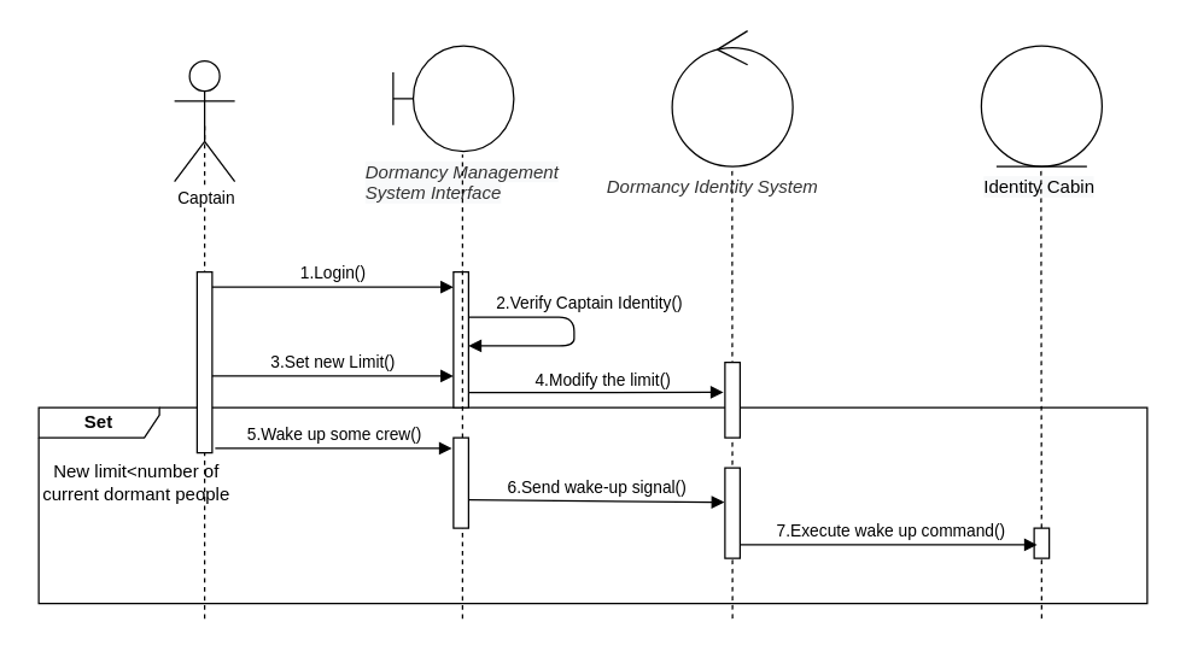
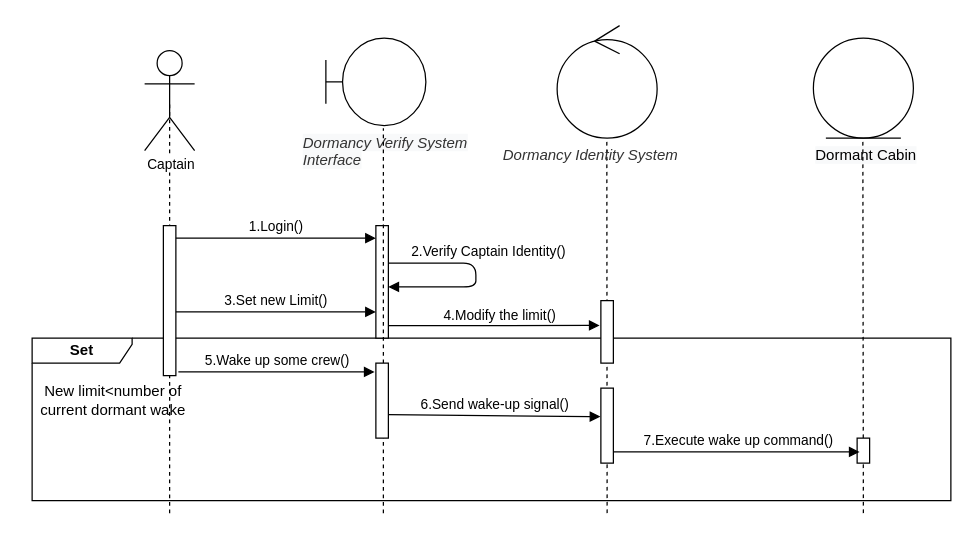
  <mxCell id="0" />
  <mxCell id="1" parent="0" />
  <mxCell id="2" value="&lt;b&gt;Set&lt;/b&gt;" style="shape=umlFrame;whiteSpace=wrap;html=1;width=80;height=20;" vertex="1" parent="1"><mxGeometry x="25" y="270" width="735" height="130" as="geometry" /></mxCell>
  <mxCell id="3" value="" style="shape=umlActor;verticalLabelPosition=bottom;verticalAlign=top;html=1;outlineConnect=0;" vertex="1" parent="1"><mxGeometry x="115" y="40" width="40" height="80" as="geometry" /></mxCell>
  <mxCell id="4" value="" style="endArrow=none;dashed=1;html=1;entryX=0.5;entryY=0.5;entryDx=0;entryDy=0;entryPerimeter=0;" edge="1" parent="1" target="3"><mxGeometry width="50" height="50" relative="1" as="geometry"><mxPoint x="135" y="410" as="sourcePoint" /><mxPoint x="170" y="140" as="targetPoint" /><Array as="points"><mxPoint x="135" y="330" /></Array></mxGeometry></mxCell>
  <mxCell id="5" value="Captain" style="edgeLabel;html=1;align=center;verticalAlign=middle;resizable=0;points=[];" vertex="1" connectable="0" parent="4"><mxGeometry x="0.845" y="4" relative="1" as="geometry"><mxPoint x="4" y="24" as="offset" /></mxGeometry></mxCell>
  <mxCell id="6" value="" style="html=1;points=[];perimeter=orthogonalPerimeter;" vertex="1" parent="1"><mxGeometry x="130" y="180" width="10" height="120" as="geometry" /></mxCell>
  <mxCell id="7" value="" style="endArrow=none;dashed=1;html=1;startArrow=none;" edge="1" parent="1" source="17"><mxGeometry width="50" height="50" relative="1" as="geometry"><mxPoint x="304.76" y="440" as="sourcePoint" /><mxPoint x="305" y="40" as="targetPoint" /></mxGeometry></mxCell>
  <mxCell id="8" value="" style="html=1;points=[];perimeter=orthogonalPerimeter;" vertex="1" parent="1"><mxGeometry x="300" y="180" width="10" height="90" as="geometry" /></mxCell>
  <mxCell id="9" value="1.Login()" style="html=1;verticalAlign=bottom;endArrow=block;" edge="1" parent="1" target="8"><mxGeometry width="80" relative="1" as="geometry"><mxPoint x="140" y="190" as="sourcePoint" /><mxPoint x="220" y="190" as="targetPoint" /></mxGeometry></mxCell>
  <mxCell id="10" value="2.Verify Captain Identity()" style="html=1;verticalAlign=bottom;endArrow=block;" edge="1" parent="1" target="8"><mxGeometry x="-0.119" y="10" width="80" relative="1" as="geometry"><mxPoint x="310" y="210" as="sourcePoint" /><mxPoint x="390" y="190" as="targetPoint" /><Array as="points"><mxPoint x="380" y="210" /><mxPoint x="380" y="229" /></Array><mxPoint as="offset" /></mxGeometry></mxCell>
  <mxCell id="11" value="" style="ellipse;shape=umlControl;whiteSpace=wrap;html=1;" vertex="1" parent="1"><mxGeometry x="445" y="20" width="80" height="90" as="geometry" /></mxCell>
  <mxCell id="12" value="" style="endArrow=none;dashed=1;html=1;" edge="1" parent="1"><mxGeometry width="50" height="50" relative="1" as="geometry"><mxPoint x="485" y="410" as="sourcePoint" /><mxPoint x="484.76" y="110" as="targetPoint" /></mxGeometry></mxCell>
  <mxCell id="13" value="" style="html=1;points=[];perimeter=orthogonalPerimeter;" vertex="1" parent="1"><mxGeometry x="480" y="240" width="10" height="50" as="geometry" /></mxCell>
  <mxCell id="14" value="3.Set new Limit()" style="html=1;verticalAlign=bottom;endArrow=block;" edge="1" parent="1"><mxGeometry width="80" relative="1" as="geometry"><mxPoint x="140" y="249" as="sourcePoint" /><mxPoint x="300" y="249" as="targetPoint" /></mxGeometry></mxCell>
  <mxCell id="15" value="" style="ellipse;shape=umlEntity;whiteSpace=wrap;html=1;" vertex="1" parent="1"><mxGeometry x="650" y="30" width="80" height="80" as="geometry" /></mxCell>
  <mxCell id="16" value="" style="shape=umlBoundary;whiteSpace=wrap;html=1;" vertex="1" parent="1"><mxGeometry x="260" y="30" width="80" height="70" as="geometry" /></mxCell>
- <mxCell id="17" value="&lt;span style=&quot;color: rgb(51 , 51 , 51) ; font-family: &amp;#34;helvetica&amp;#34; ; font-size: 12px ; font-style: italic ; font-weight: 400 ; letter-spacing: normal ; text-align: center ; text-indent: 0px ; text-transform: none ; word-spacing: 0px ; background-color: rgb(248 , 249 , 250) ; display: inline ; float: none&quot;&gt;Dormancy Management System Interface&lt;/span&gt;" style="text;whiteSpace=wrap;html=1;" vertex="1" parent="1"><mxGeometry x="240" y="100" width="140" height="30" as="geometry" /></mxCell>
+ <mxCell id="17" value="&lt;span style=&quot;color: rgb(51 , 51 , 51) ; font-family: &amp;#34;helvetica&amp;#34; ; font-size: 12px ; font-style: italic ; font-weight: 400 ; letter-spacing: normal ; text-align: center ; text-indent: 0px ; text-transform: none ; word-spacing: 0px ; background-color: rgb(248 , 249 , 250) ; display: inline ; float: none&quot;&gt;Dormancy Verify System Interface&lt;/span&gt;" style="text;whiteSpace=wrap;html=1;" vertex="1" parent="1"><mxGeometry x="240" y="100" width="140" height="30" as="geometry" /></mxCell>
  <mxCell id="18" value="" style="endArrow=none;dashed=1;html=1;" edge="1" parent="1"><mxGeometry width="50" height="50" relative="1" as="geometry"><mxPoint x="306" y="410" as="sourcePoint" /><mxPoint x="306" y="102" as="targetPoint" /></mxGeometry></mxCell>
  <mxCell id="19" value="&lt;span style=&quot;color: rgb(51 , 51 , 51) ; font-family: &amp;#34;helvetica&amp;#34; ; font-style: italic ; text-align: center&quot;&gt;Dormancy Identity System&lt;/span&gt;" style="text;whiteSpace=wrap;html=1;" vertex="1" parent="1"><mxGeometry x="400" y="110" width="185" height="30" as="geometry" /></mxCell>
- <mxCell id="20" value="&lt;span style=&quot;color: rgb(0 , 0 , 0) ; font-family: &amp;#34;helvetica&amp;#34; ; font-size: 12px ; font-style: normal ; font-weight: 400 ; letter-spacing: normal ; text-align: center ; text-indent: 0px ; text-transform: none ; word-spacing: 0px ; background-color: rgb(248 , 249 , 250) ; display: inline ; float: none&quot;&gt;Identity Cabin&lt;/span&gt;" style="text;whiteSpace=wrap;html=1;" vertex="1" parent="1"><mxGeometry x="650" y="110" width="110" height="30" as="geometry" /></mxCell>
+ <mxCell id="20" value="&lt;span style=&quot;color: rgb(0 , 0 , 0) ; font-family: &amp;#34;helvetica&amp;#34; ; font-size: 12px ; font-style: normal ; font-weight: 400 ; letter-spacing: normal ; text-align: center ; text-indent: 0px ; text-transform: none ; word-spacing: 0px ; background-color: rgb(248 , 249 , 250) ; display: inline ; float: none&quot;&gt;Dormant Cabin&lt;/span&gt;" style="text;whiteSpace=wrap;html=1;" vertex="1" parent="1"><mxGeometry x="650" y="110" width="110" height="30" as="geometry" /></mxCell>
  <mxCell id="21" value="" style="endArrow=none;dashed=1;html=1;" edge="1" parent="1"><mxGeometry width="50" height="50" relative="1" as="geometry"><mxPoint x="690" y="410" as="sourcePoint" /><mxPoint x="689.58" y="110" as="targetPoint" /></mxGeometry></mxCell>
  <mxCell id="22" value="" style="html=1;points=[];perimeter=orthogonalPerimeter;" vertex="1" parent="1"><mxGeometry x="685" y="350" width="10" height="20" as="geometry" /></mxCell>
  <mxCell id="23" value="5.Wake up some crew()" style="html=1;verticalAlign=bottom;endArrow=block;entryX=-0.1;entryY=0.117;entryDx=0;entryDy=0;entryPerimeter=0;" edge="1" parent="1" target="25"><mxGeometry width="80" relative="1" as="geometry"><mxPoint x="142" y="297" as="sourcePoint" /><mxPoint x="310" y="342" as="targetPoint" /></mxGeometry></mxCell>
  <mxCell id="24" value="4.Modify the limit()" style="html=1;verticalAlign=bottom;endArrow=block;entryX=-0.1;entryY=0.397;entryDx=0;entryDy=0;entryPerimeter=0;" edge="1" parent="1" target="13"><mxGeometry x="0.057" y="-1" width="80" relative="1" as="geometry"><mxPoint x="310" y="260" as="sourcePoint" /><mxPoint x="470" y="270" as="targetPoint" /><mxPoint as="offset" /></mxGeometry></mxCell>
  <mxCell id="25" value="" style="html=1;points=[];perimeter=orthogonalPerimeter;" vertex="1" parent="1"><mxGeometry x="300" y="290" width="10" height="60" as="geometry" /></mxCell>
- <mxCell id="26" value="New limit&amp;lt;number of current dormant people" style="text;html=1;strokeColor=none;fillColor=none;align=center;verticalAlign=middle;whiteSpace=wrap;rounded=0;" vertex="1" parent="1"><mxGeometry x="20" y="310" width="140" height="20" as="geometry" /></mxCell>
+ <mxCell id="26" value="New limit&amp;lt;number of current dormant wake" style="text;html=1;strokeColor=none;fillColor=none;align=center;verticalAlign=middle;whiteSpace=wrap;rounded=0;" vertex="1" parent="1"><mxGeometry x="20" y="310" width="140" height="20" as="geometry" /></mxCell>
  <mxCell id="27" value="6.Send wake-up signal()" style="html=1;verticalAlign=bottom;endArrow=block;entryX=-0.04;entryY=0.38;entryDx=0;entryDy=0;entryPerimeter=0;exitX=1.5;exitY=0.203;exitDx=0;exitDy=0;exitPerimeter=0;" edge="1" parent="1" target="28"><mxGeometry width="80" relative="1" as="geometry"><mxPoint x="310" y="331.27" as="sourcePoint" /><mxPoint x="464" y="330" as="targetPoint" /></mxGeometry></mxCell>
  <mxCell id="28" value="" style="html=1;points=[];perimeter=orthogonalPerimeter;" vertex="1" parent="1"><mxGeometry x="480" y="310" width="10" height="60" as="geometry" /></mxCell>
  <mxCell id="29" value="7.Execute wake up command()" style="html=1;verticalAlign=bottom;endArrow=block;" edge="1" parent="1"><mxGeometry x="0.015" width="80" relative="1" as="geometry"><mxPoint x="490" y="361" as="sourcePoint" /><mxPoint x="687" y="361" as="targetPoint" /><mxPoint as="offset" /></mxGeometry></mxCell>
